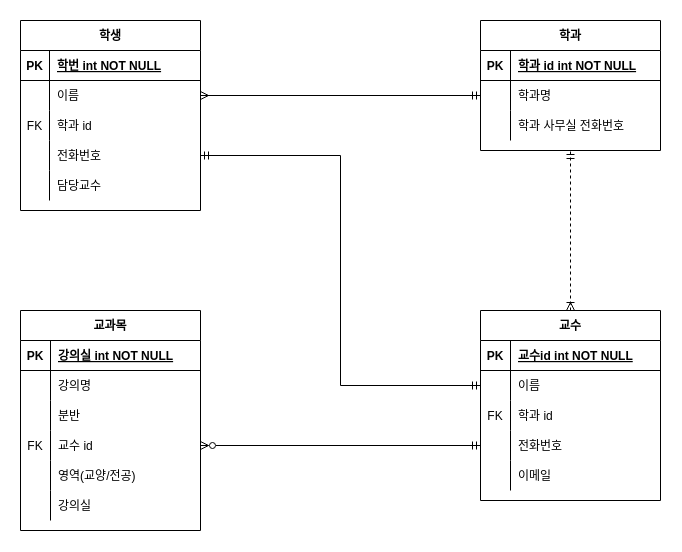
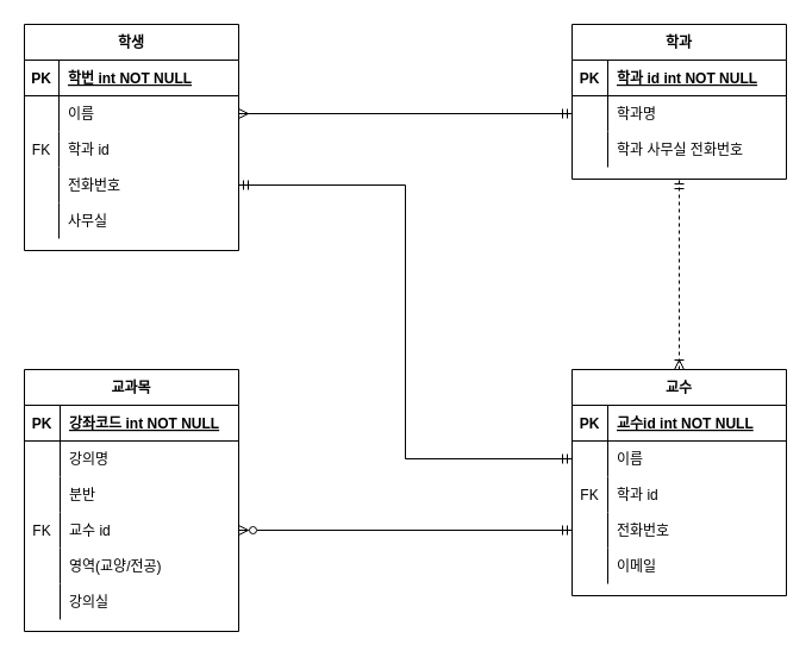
  <mxCell id="0" />
  <mxCell id="1" parent="0" />
  <mxCell id="2" value="학생" style="shape=table;startSize=30;container=1;collapsible=1;childLayout=tableLayout;fixedRows=1;rowLines=0;fontStyle=1;align=center;resizeLast=1;" parent="1" vertex="1"><mxGeometry x="20" y="20" width="180" height="190" as="geometry" /></mxCell>
  <mxCell id="3" value="" style="shape=tableRow;horizontal=0;startSize=0;swimlaneHead=0;swimlaneBody=0;fillColor=none;collapsible=0;dropTarget=0;points=[[0,0.5],[1,0.5]];portConstraint=eastwest;top=0;left=0;right=0;bottom=1;" parent="2" vertex="1"><mxGeometry y="30" width="180" height="30" as="geometry" /></mxCell>
  <mxCell id="4" value="PK" style="shape=partialRectangle;connectable=0;fillColor=none;top=0;left=0;bottom=0;right=0;fontStyle=1;overflow=hidden;" parent="3" vertex="1"><mxGeometry width="29" height="30" as="geometry"><mxRectangle width="29" height="30" as="alternateBounds" /></mxGeometry></mxCell>
  <mxCell id="5" value="학번 int NOT NULL" style="shape=partialRectangle;connectable=0;fillColor=none;top=0;left=0;bottom=0;right=0;align=left;spacingLeft=6;fontStyle=5;overflow=hidden;" parent="3" vertex="1"><mxGeometry x="29" width="151" height="30" as="geometry"><mxRectangle width="151" height="30" as="alternateBounds" /></mxGeometry></mxCell>
  <mxCell id="6" value="" style="shape=tableRow;horizontal=0;startSize=0;swimlaneHead=0;swimlaneBody=0;fillColor=none;collapsible=0;dropTarget=0;points=[[0,0.5],[1,0.5]];portConstraint=eastwest;top=0;left=0;right=0;bottom=0;" parent="2" vertex="1"><mxGeometry y="60" width="180" height="30" as="geometry" /></mxCell>
  <mxCell id="7" value="" style="shape=partialRectangle;connectable=0;fillColor=none;top=0;left=0;bottom=0;right=0;editable=1;overflow=hidden;" parent="6" vertex="1"><mxGeometry width="29" height="30" as="geometry"><mxRectangle width="29" height="30" as="alternateBounds" /></mxGeometry></mxCell>
  <mxCell id="8" value="이름" style="shape=partialRectangle;connectable=0;fillColor=none;top=0;left=0;bottom=0;right=0;align=left;spacingLeft=6;overflow=hidden;" parent="6" vertex="1"><mxGeometry x="29" width="151" height="30" as="geometry"><mxRectangle width="151" height="30" as="alternateBounds" /></mxGeometry></mxCell>
  <mxCell id="9" value="" style="shape=tableRow;horizontal=0;startSize=0;swimlaneHead=0;swimlaneBody=0;fillColor=none;collapsible=0;dropTarget=0;points=[[0,0.5],[1,0.5]];portConstraint=eastwest;top=0;left=0;right=0;bottom=0;" parent="2" vertex="1"><mxGeometry y="90" width="180" height="30" as="geometry" /></mxCell>
  <mxCell id="10" value="FK" style="shape=partialRectangle;connectable=0;fillColor=none;top=0;left=0;bottom=0;right=0;editable=1;overflow=hidden;" parent="9" vertex="1"><mxGeometry width="29" height="30" as="geometry"><mxRectangle width="29" height="30" as="alternateBounds" /></mxGeometry></mxCell>
  <mxCell id="11" value="학과 id" style="shape=partialRectangle;connectable=0;fillColor=none;top=0;left=0;bottom=0;right=0;align=left;spacingLeft=6;overflow=hidden;" parent="9" vertex="1"><mxGeometry x="29" width="151" height="30" as="geometry"><mxRectangle width="151" height="30" as="alternateBounds" /></mxGeometry></mxCell>
  <mxCell id="12" value="" style="shape=tableRow;horizontal=0;startSize=0;swimlaneHead=0;swimlaneBody=0;fillColor=none;collapsible=0;dropTarget=0;points=[[0,0.5],[1,0.5]];portConstraint=eastwest;top=0;left=0;right=0;bottom=0;" parent="2" vertex="1"><mxGeometry y="120" width="180" height="30" as="geometry" /></mxCell>
  <mxCell id="13" value="" style="shape=partialRectangle;connectable=0;fillColor=none;top=0;left=0;bottom=0;right=0;editable=1;overflow=hidden;" parent="12" vertex="1"><mxGeometry width="29" height="30" as="geometry"><mxRectangle width="29" height="30" as="alternateBounds" /></mxGeometry></mxCell>
  <mxCell id="14" value="전화번호" style="shape=partialRectangle;connectable=0;fillColor=none;top=0;left=0;bottom=0;right=0;align=left;spacingLeft=6;overflow=hidden;" parent="12" vertex="1"><mxGeometry x="29" width="151" height="30" as="geometry"><mxRectangle width="151" height="30" as="alternateBounds" /></mxGeometry></mxCell>
  <mxCell id="15" value="" style="shape=tableRow;horizontal=0;startSize=0;swimlaneHead=0;swimlaneBody=0;fillColor=none;collapsible=0;dropTarget=0;points=[[0,0.5],[1,0.5]];portConstraint=eastwest;top=0;left=0;right=0;bottom=0;" parent="2" vertex="1"><mxGeometry y="150" width="180" height="30" as="geometry" /></mxCell>
  <mxCell id="16" value="" style="shape=partialRectangle;connectable=0;fillColor=none;top=0;left=0;bottom=0;right=0;editable=1;overflow=hidden;" parent="15" vertex="1"><mxGeometry width="29" height="30" as="geometry"><mxRectangle width="29" height="30" as="alternateBounds" /></mxGeometry></mxCell>
- <mxCell id="17" value="담당교수" style="shape=partialRectangle;connectable=0;fillColor=none;top=0;left=0;bottom=0;right=0;align=left;spacingLeft=6;overflow=hidden;" parent="15" vertex="1"><mxGeometry x="29" width="151" height="30" as="geometry"><mxRectangle width="151" height="30" as="alternateBounds" /></mxGeometry></mxCell>
+ <mxCell id="17" value="사무실" style="shape=partialRectangle;connectable=0;fillColor=none;top=0;left=0;bottom=0;right=0;align=left;spacingLeft=6;overflow=hidden;" parent="15" vertex="1"><mxGeometry x="29" width="151" height="30" as="geometry"><mxRectangle width="151" height="30" as="alternateBounds" /></mxGeometry></mxCell>
  <mxCell id="18" value="교수" style="shape=table;startSize=30;container=1;collapsible=1;childLayout=tableLayout;fixedRows=1;rowLines=0;fontStyle=1;align=center;resizeLast=1;" parent="1" vertex="1"><mxGeometry x="480" y="310" width="180" height="190" as="geometry" /></mxCell>
  <mxCell id="19" value="" style="shape=tableRow;horizontal=0;startSize=0;swimlaneHead=0;swimlaneBody=0;fillColor=none;collapsible=0;dropTarget=0;points=[[0,0.5],[1,0.5]];portConstraint=eastwest;top=0;left=0;right=0;bottom=1;" parent="18" vertex="1"><mxGeometry y="30" width="180" height="30" as="geometry" /></mxCell>
  <mxCell id="20" value="PK" style="shape=partialRectangle;connectable=0;fillColor=none;top=0;left=0;bottom=0;right=0;fontStyle=1;overflow=hidden;" parent="19" vertex="1"><mxGeometry width="30" height="30" as="geometry"><mxRectangle width="30" height="30" as="alternateBounds" /></mxGeometry></mxCell>
  <mxCell id="21" value="교수id int NOT NULL" style="shape=partialRectangle;connectable=0;fillColor=none;top=0;left=0;bottom=0;right=0;align=left;spacingLeft=6;fontStyle=5;overflow=hidden;" parent="19" vertex="1"><mxGeometry x="30" width="150" height="30" as="geometry"><mxRectangle width="150" height="30" as="alternateBounds" /></mxGeometry></mxCell>
  <mxCell id="22" value="" style="shape=tableRow;horizontal=0;startSize=0;swimlaneHead=0;swimlaneBody=0;fillColor=none;collapsible=0;dropTarget=0;points=[[0,0.5],[1,0.5]];portConstraint=eastwest;top=0;left=0;right=0;bottom=0;" parent="18" vertex="1"><mxGeometry y="60" width="180" height="30" as="geometry" /></mxCell>
  <mxCell id="23" value="" style="shape=partialRectangle;connectable=0;fillColor=none;top=0;left=0;bottom=0;right=0;editable=1;overflow=hidden;" parent="22" vertex="1"><mxGeometry width="30" height="30" as="geometry"><mxRectangle width="30" height="30" as="alternateBounds" /></mxGeometry></mxCell>
  <mxCell id="24" value="이름" style="shape=partialRectangle;connectable=0;fillColor=none;top=0;left=0;bottom=0;right=0;align=left;spacingLeft=6;overflow=hidden;" parent="22" vertex="1"><mxGeometry x="30" width="150" height="30" as="geometry"><mxRectangle width="150" height="30" as="alternateBounds" /></mxGeometry></mxCell>
  <mxCell id="25" value="" style="shape=tableRow;horizontal=0;startSize=0;swimlaneHead=0;swimlaneBody=0;fillColor=none;collapsible=0;dropTarget=0;points=[[0,0.5],[1,0.5]];portConstraint=eastwest;top=0;left=0;right=0;bottom=0;" parent="18" vertex="1"><mxGeometry y="90" width="180" height="30" as="geometry" /></mxCell>
  <mxCell id="26" value="FK" style="shape=partialRectangle;connectable=0;fillColor=none;top=0;left=0;bottom=0;right=0;editable=1;overflow=hidden;" parent="25" vertex="1"><mxGeometry width="30" height="30" as="geometry"><mxRectangle width="30" height="30" as="alternateBounds" /></mxGeometry></mxCell>
  <mxCell id="27" value="학과 id" style="shape=partialRectangle;connectable=0;fillColor=none;top=0;left=0;bottom=0;right=0;align=left;spacingLeft=6;overflow=hidden;" parent="25" vertex="1"><mxGeometry x="30" width="150" height="30" as="geometry"><mxRectangle width="150" height="30" as="alternateBounds" /></mxGeometry></mxCell>
  <mxCell id="28" value="" style="shape=tableRow;horizontal=0;startSize=0;swimlaneHead=0;swimlaneBody=0;fillColor=none;collapsible=0;dropTarget=0;points=[[0,0.5],[1,0.5]];portConstraint=eastwest;top=0;left=0;right=0;bottom=0;" parent="18" vertex="1"><mxGeometry y="120" width="180" height="30" as="geometry" /></mxCell>
  <mxCell id="29" value="" style="shape=partialRectangle;connectable=0;fillColor=none;top=0;left=0;bottom=0;right=0;editable=1;overflow=hidden;" parent="28" vertex="1"><mxGeometry width="30" height="30" as="geometry"><mxRectangle width="30" height="30" as="alternateBounds" /></mxGeometry></mxCell>
  <mxCell id="30" value="전화번호" style="shape=partialRectangle;connectable=0;fillColor=none;top=0;left=0;bottom=0;right=0;align=left;spacingLeft=6;overflow=hidden;" parent="28" vertex="1"><mxGeometry x="30" width="150" height="30" as="geometry"><mxRectangle width="150" height="30" as="alternateBounds" /></mxGeometry></mxCell>
  <mxCell id="31" value="" style="shape=tableRow;horizontal=0;startSize=0;swimlaneHead=0;swimlaneBody=0;fillColor=none;collapsible=0;dropTarget=0;points=[[0,0.5],[1,0.5]];portConstraint=eastwest;top=0;left=0;right=0;bottom=0;" parent="18" vertex="1"><mxGeometry y="150" width="180" height="30" as="geometry" /></mxCell>
  <mxCell id="32" value="" style="shape=partialRectangle;connectable=0;fillColor=none;top=0;left=0;bottom=0;right=0;editable=1;overflow=hidden;" parent="31" vertex="1"><mxGeometry width="30" height="30" as="geometry"><mxRectangle width="30" height="30" as="alternateBounds" /></mxGeometry></mxCell>
  <mxCell id="33" value="이메일" style="shape=partialRectangle;connectable=0;fillColor=none;top=0;left=0;bottom=0;right=0;align=left;spacingLeft=6;overflow=hidden;" parent="31" vertex="1"><mxGeometry x="30" width="150" height="30" as="geometry"><mxRectangle width="150" height="30" as="alternateBounds" /></mxGeometry></mxCell>
  <mxCell id="34" value="교과목" style="shape=table;startSize=30;container=1;collapsible=1;childLayout=tableLayout;fixedRows=1;rowLines=0;fontStyle=1;align=center;resizeLast=1;" parent="1" vertex="1"><mxGeometry x="20" y="310" width="180" height="220" as="geometry" /></mxCell>
  <mxCell id="35" value="" style="shape=tableRow;horizontal=0;startSize=0;swimlaneHead=0;swimlaneBody=0;fillColor=none;collapsible=0;dropTarget=0;points=[[0,0.5],[1,0.5]];portConstraint=eastwest;top=0;left=0;right=0;bottom=1;" parent="34" vertex="1"><mxGeometry y="30" width="180" height="30" as="geometry" /></mxCell>
  <mxCell id="36" value="PK" style="shape=partialRectangle;connectable=0;fillColor=none;top=0;left=0;bottom=0;right=0;fontStyle=1;overflow=hidden;" parent="35" vertex="1"><mxGeometry width="30" height="30" as="geometry"><mxRectangle width="30" height="30" as="alternateBounds" /></mxGeometry></mxCell>
- <mxCell id="37" value="강의실 int NOT NULL" style="shape=partialRectangle;connectable=0;fillColor=none;top=0;left=0;bottom=0;right=0;align=left;spacingLeft=6;fontStyle=5;overflow=hidden;" parent="35" vertex="1"><mxGeometry x="30" width="150" height="30" as="geometry"><mxRectangle width="150" height="30" as="alternateBounds" /></mxGeometry></mxCell>
+ <mxCell id="37" value="강좌코드 int NOT NULL" style="shape=partialRectangle;connectable=0;fillColor=none;top=0;left=0;bottom=0;right=0;align=left;spacingLeft=6;fontStyle=5;overflow=hidden;" parent="35" vertex="1"><mxGeometry x="30" width="150" height="30" as="geometry"><mxRectangle width="150" height="30" as="alternateBounds" /></mxGeometry></mxCell>
  <mxCell id="38" value="" style="shape=tableRow;horizontal=0;startSize=0;swimlaneHead=0;swimlaneBody=0;fillColor=none;collapsible=0;dropTarget=0;points=[[0,0.5],[1,0.5]];portConstraint=eastwest;top=0;left=0;right=0;bottom=0;" parent="34" vertex="1"><mxGeometry y="60" width="180" height="30" as="geometry" /></mxCell>
  <mxCell id="39" value="" style="shape=partialRectangle;connectable=0;fillColor=none;top=0;left=0;bottom=0;right=0;editable=1;overflow=hidden;" parent="38" vertex="1"><mxGeometry width="30" height="30" as="geometry"><mxRectangle width="30" height="30" as="alternateBounds" /></mxGeometry></mxCell>
  <mxCell id="40" value="강의명" style="shape=partialRectangle;connectable=0;fillColor=none;top=0;left=0;bottom=0;right=0;align=left;spacingLeft=6;overflow=hidden;" parent="38" vertex="1"><mxGeometry x="30" width="150" height="30" as="geometry"><mxRectangle width="150" height="30" as="alternateBounds" /></mxGeometry></mxCell>
  <mxCell id="41" value="" style="shape=tableRow;horizontal=0;startSize=0;swimlaneHead=0;swimlaneBody=0;fillColor=none;collapsible=0;dropTarget=0;points=[[0,0.5],[1,0.5]];portConstraint=eastwest;top=0;left=0;right=0;bottom=0;" parent="34" vertex="1"><mxGeometry y="90" width="180" height="30" as="geometry" /></mxCell>
  <mxCell id="42" value="" style="shape=partialRectangle;connectable=0;fillColor=none;top=0;left=0;bottom=0;right=0;editable=1;overflow=hidden;" parent="41" vertex="1"><mxGeometry width="30" height="30" as="geometry"><mxRectangle width="30" height="30" as="alternateBounds" /></mxGeometry></mxCell>
  <mxCell id="43" value="분반" style="shape=partialRectangle;connectable=0;fillColor=none;top=0;left=0;bottom=0;right=0;align=left;spacingLeft=6;overflow=hidden;" parent="41" vertex="1"><mxGeometry x="30" width="150" height="30" as="geometry"><mxRectangle width="150" height="30" as="alternateBounds" /></mxGeometry></mxCell>
  <mxCell id="44" value="" style="shape=tableRow;horizontal=0;startSize=0;swimlaneHead=0;swimlaneBody=0;fillColor=none;collapsible=0;dropTarget=0;points=[[0,0.5],[1,0.5]];portConstraint=eastwest;top=0;left=0;right=0;bottom=0;" parent="34" vertex="1"><mxGeometry y="120" width="180" height="30" as="geometry" /></mxCell>
  <mxCell id="45" value="FK" style="shape=partialRectangle;connectable=0;fillColor=none;top=0;left=0;bottom=0;right=0;editable=1;overflow=hidden;" parent="44" vertex="1"><mxGeometry width="30" height="30" as="geometry"><mxRectangle width="30" height="30" as="alternateBounds" /></mxGeometry></mxCell>
  <mxCell id="46" value="교수 id" style="shape=partialRectangle;connectable=0;fillColor=none;top=0;left=0;bottom=0;right=0;align=left;spacingLeft=6;overflow=hidden;" parent="44" vertex="1"><mxGeometry x="30" width="150" height="30" as="geometry"><mxRectangle width="150" height="30" as="alternateBounds" /></mxGeometry></mxCell>
  <mxCell id="47" value="" style="shape=tableRow;horizontal=0;startSize=0;swimlaneHead=0;swimlaneBody=0;fillColor=none;collapsible=0;dropTarget=0;points=[[0,0.5],[1,0.5]];portConstraint=eastwest;top=0;left=0;right=0;bottom=0;" parent="34" vertex="1"><mxGeometry y="150" width="180" height="30" as="geometry" /></mxCell>
  <mxCell id="48" value="" style="shape=partialRectangle;connectable=0;fillColor=none;top=0;left=0;bottom=0;right=0;editable=1;overflow=hidden;" parent="47" vertex="1"><mxGeometry width="30" height="30" as="geometry"><mxRectangle width="30" height="30" as="alternateBounds" /></mxGeometry></mxCell>
  <mxCell id="49" value="영역(교양/전공)" style="shape=partialRectangle;connectable=0;fillColor=none;top=0;left=0;bottom=0;right=0;align=left;spacingLeft=6;overflow=hidden;" parent="47" vertex="1"><mxGeometry x="30" width="150" height="30" as="geometry"><mxRectangle width="150" height="30" as="alternateBounds" /></mxGeometry></mxCell>
  <mxCell id="50" value="" style="shape=tableRow;horizontal=0;startSize=0;swimlaneHead=0;swimlaneBody=0;fillColor=none;collapsible=0;dropTarget=0;points=[[0,0.5],[1,0.5]];portConstraint=eastwest;top=0;left=0;right=0;bottom=0;" parent="34" vertex="1"><mxGeometry y="180" width="180" height="30" as="geometry" /></mxCell>
  <mxCell id="51" value="" style="shape=partialRectangle;connectable=0;fillColor=none;top=0;left=0;bottom=0;right=0;editable=1;overflow=hidden;" parent="50" vertex="1"><mxGeometry width="30" height="30" as="geometry"><mxRectangle width="30" height="30" as="alternateBounds" /></mxGeometry></mxCell>
  <mxCell id="52" value="강의실" style="shape=partialRectangle;connectable=0;fillColor=none;top=0;left=0;bottom=0;right=0;align=left;spacingLeft=6;overflow=hidden;" parent="50" vertex="1"><mxGeometry x="30" width="150" height="30" as="geometry"><mxRectangle width="150" height="30" as="alternateBounds" /></mxGeometry></mxCell>
  <mxCell id="53" style="edgeStyle=orthogonalEdgeStyle;rounded=0;orthogonalLoop=1;jettySize=auto;html=1;entryX=0.5;entryY=1;entryDx=0;entryDy=0;startArrow=ERoneToMany;startFill=0;endArrow=ERmandOne;endFill=0;exitX=0.5;exitY=0;exitDx=0;exitDy=0;dashed=1;" parent="1" source="18" target="54" edge="1"><mxGeometry relative="1" as="geometry"><mxPoint x="530" y="290" as="sourcePoint" /><Array as="points" /></mxGeometry></mxCell>
  <mxCell id="54" value="학과" style="shape=table;startSize=30;container=1;collapsible=1;childLayout=tableLayout;fixedRows=1;rowLines=0;fontStyle=1;align=center;resizeLast=1;" parent="1" vertex="1"><mxGeometry x="480" y="20" width="180" height="130" as="geometry" /></mxCell>
  <mxCell id="55" value="" style="shape=tableRow;horizontal=0;startSize=0;swimlaneHead=0;swimlaneBody=0;fillColor=none;collapsible=0;dropTarget=0;points=[[0,0.5],[1,0.5]];portConstraint=eastwest;top=0;left=0;right=0;bottom=1;" parent="54" vertex="1"><mxGeometry y="30" width="180" height="30" as="geometry" /></mxCell>
  <mxCell id="56" value="PK" style="shape=partialRectangle;connectable=0;fillColor=none;top=0;left=0;bottom=0;right=0;fontStyle=1;overflow=hidden;" parent="55" vertex="1"><mxGeometry width="30" height="30" as="geometry"><mxRectangle width="30" height="30" as="alternateBounds" /></mxGeometry></mxCell>
  <mxCell id="57" value="학과 id int NOT NULL" style="shape=partialRectangle;connectable=0;fillColor=none;top=0;left=0;bottom=0;right=0;align=left;spacingLeft=6;fontStyle=5;overflow=hidden;" parent="55" vertex="1"><mxGeometry x="30" width="150" height="30" as="geometry"><mxRectangle width="150" height="30" as="alternateBounds" /></mxGeometry></mxCell>
  <mxCell id="58" value="" style="shape=tableRow;horizontal=0;startSize=0;swimlaneHead=0;swimlaneBody=0;fillColor=none;collapsible=0;dropTarget=0;points=[[0,0.5],[1,0.5]];portConstraint=eastwest;top=0;left=0;right=0;bottom=0;" parent="54" vertex="1"><mxGeometry y="60" width="180" height="30" as="geometry" /></mxCell>
  <mxCell id="59" value="" style="shape=partialRectangle;connectable=0;fillColor=none;top=0;left=0;bottom=0;right=0;editable=1;overflow=hidden;" parent="58" vertex="1"><mxGeometry width="30" height="30" as="geometry"><mxRectangle width="30" height="30" as="alternateBounds" /></mxGeometry></mxCell>
  <mxCell id="60" value="학과명" style="shape=partialRectangle;connectable=0;fillColor=none;top=0;left=0;bottom=0;right=0;align=left;spacingLeft=6;overflow=hidden;" parent="58" vertex="1"><mxGeometry x="30" width="150" height="30" as="geometry"><mxRectangle width="150" height="30" as="alternateBounds" /></mxGeometry></mxCell>
  <mxCell id="61" value="" style="shape=tableRow;horizontal=0;startSize=0;swimlaneHead=0;swimlaneBody=0;fillColor=none;collapsible=0;dropTarget=0;points=[[0,0.5],[1,0.5]];portConstraint=eastwest;top=0;left=0;right=0;bottom=0;" parent="54" vertex="1"><mxGeometry y="90" width="180" height="30" as="geometry" /></mxCell>
  <mxCell id="62" value="" style="shape=partialRectangle;connectable=0;fillColor=none;top=0;left=0;bottom=0;right=0;editable=1;overflow=hidden;" parent="61" vertex="1"><mxGeometry width="30" height="30" as="geometry"><mxRectangle width="30" height="30" as="alternateBounds" /></mxGeometry></mxCell>
  <mxCell id="63" value="학과 사무실 전화번호" style="shape=partialRectangle;connectable=0;fillColor=none;top=0;left=0;bottom=0;right=0;align=left;spacingLeft=6;overflow=hidden;" parent="61" vertex="1"><mxGeometry x="30" width="150" height="30" as="geometry"><mxRectangle width="150" height="30" as="alternateBounds" /></mxGeometry></mxCell>
  <mxCell id="64" style="edgeStyle=orthogonalEdgeStyle;rounded=0;orthogonalLoop=1;jettySize=auto;html=1;entryX=0;entryY=0.5;entryDx=0;entryDy=0;startArrow=ERmany;startFill=0;exitX=1;exitY=0.5;exitDx=0;exitDy=0;endArrow=ERmandOne;endFill=0;" parent="1" source="6" target="58" edge="1"><mxGeometry relative="1" as="geometry"><mxPoint x="240" y="20" as="sourcePoint" /></mxGeometry></mxCell>
  <mxCell id="65" style="edgeStyle=orthogonalEdgeStyle;rounded=0;orthogonalLoop=1;jettySize=auto;html=1;exitX=1;exitY=0.5;exitDx=0;exitDy=0;entryX=0;entryY=0.5;entryDx=0;entryDy=0;startArrow=ERzeroToMany;startFill=0;endArrow=ERmandOne;endFill=0;" parent="1" source="44" target="28" edge="1"><mxGeometry relative="1" as="geometry" /></mxCell>
  <mxCell id="66" style="edgeStyle=orthogonalEdgeStyle;rounded=0;orthogonalLoop=1;jettySize=auto;html=1;exitX=1;exitY=0.5;exitDx=0;exitDy=0;startArrow=ERmandOne;startFill=0;endArrow=ERmandOne;endFill=0;" edge="1" parent="1" source="12" target="22"><mxGeometry relative="1" as="geometry" /></mxCell>
